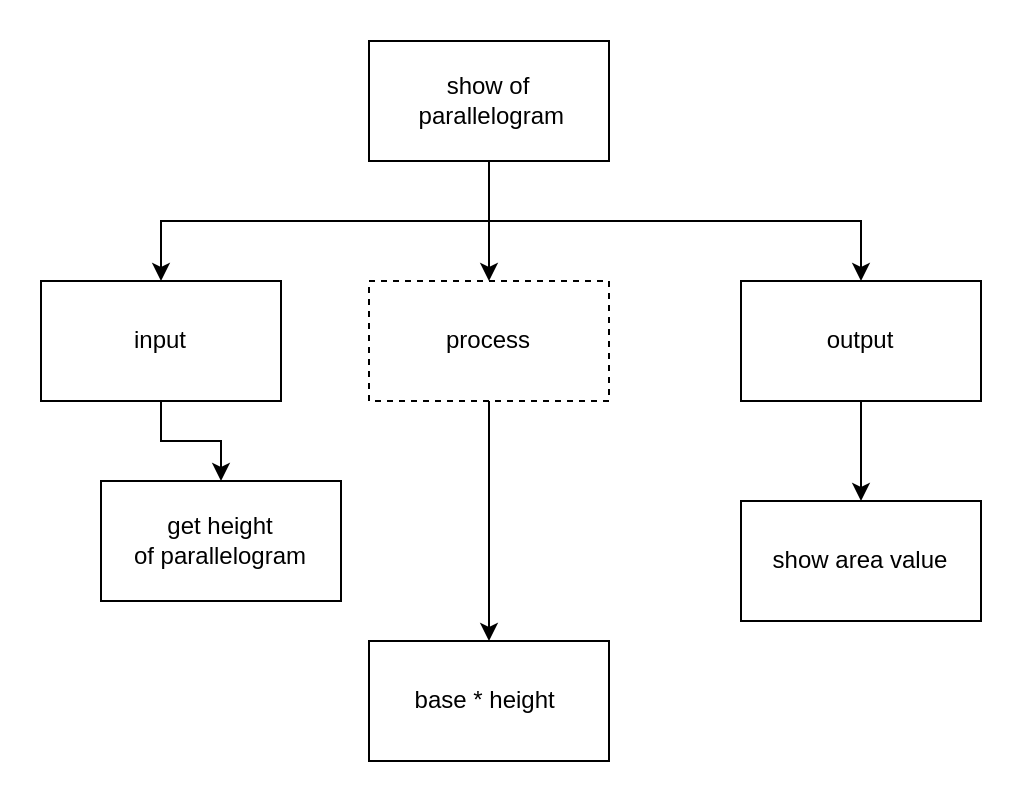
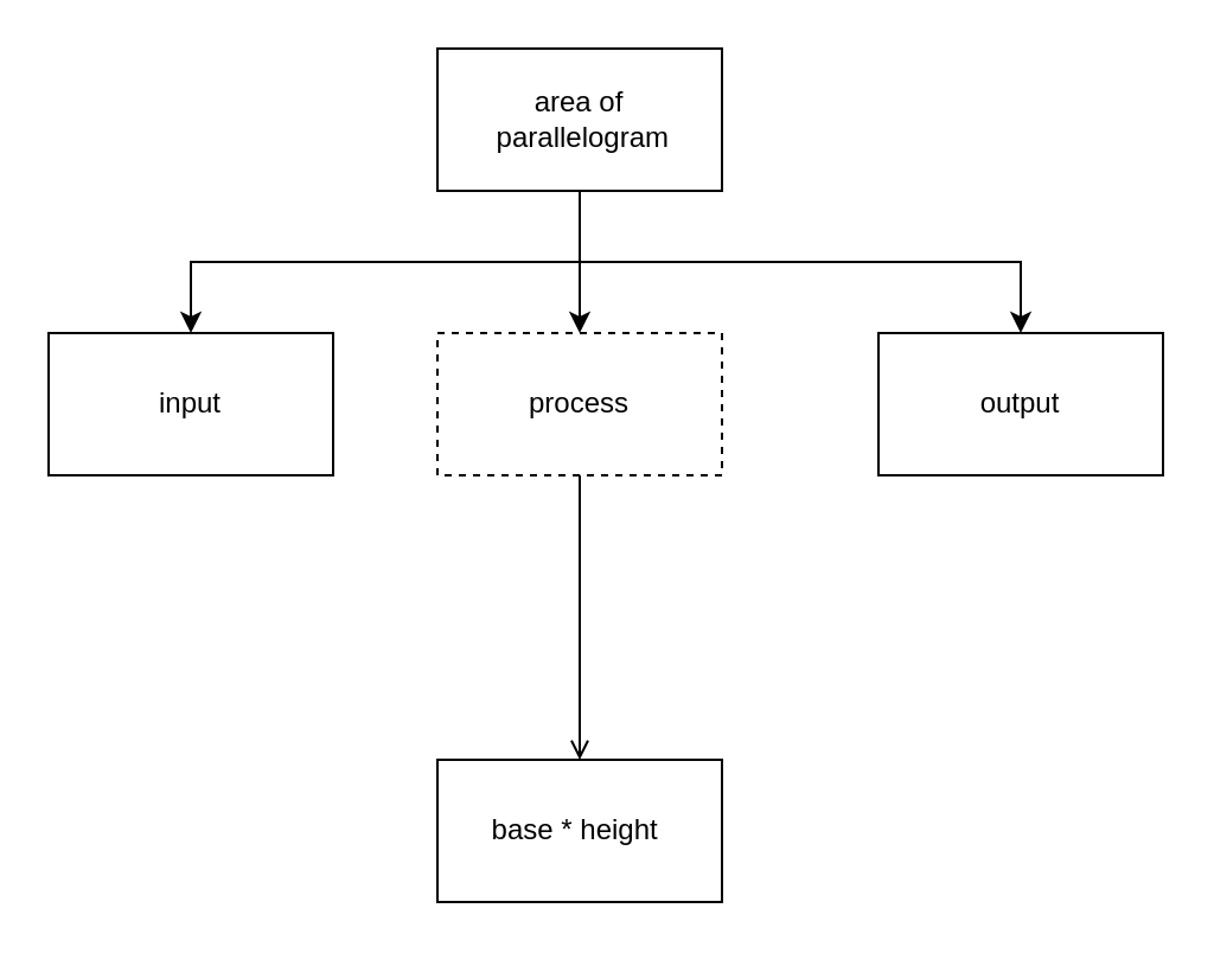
  <mxCell id="0" />
  <mxCell id="1" parent="0" />
  <mxCell id="2" style="edgeStyle=orthogonalEdgeStyle;rounded=0;html=1;" parent="1" source="5" target="11" edge="1"><mxGeometry relative="1" as="geometry"><Array as="points"><mxPoint x="244" y="110" /><mxPoint x="430" y="110" /></Array></mxGeometry></mxCell>
  <mxCell id="3" style="edgeStyle=orthogonalEdgeStyle;rounded=0;html=1;" parent="1" source="5" target="7" edge="1"><mxGeometry relative="1" as="geometry"><Array as="points"><mxPoint x="244" y="110" /><mxPoint x="80" y="110" /></Array></mxGeometry></mxCell>
  <mxCell id="4" style="edgeStyle=orthogonalEdgeStyle;rounded=0;html=1;" parent="1" source="5" target="9" edge="1"><mxGeometry relative="1" as="geometry" /></mxCell>
- <mxCell id="5" value="show of&lt;br&gt;&amp;nbsp;parallelogram" style="rounded=0;whiteSpace=wrap;html=1;" parent="1" vertex="1"><mxGeometry x="184" y="20" width="120" height="60" as="geometry" /></mxCell>
- <mxCell id="6" style="edgeStyle=orthogonalEdgeStyle;rounded=0;html=1;" parent="1" source="7" target="12" edge="1"><mxGeometry relative="1" as="geometry" /></mxCell>
+ <mxCell id="5" value="area of&lt;br&gt;&amp;nbsp;parallelogram" style="rounded=0;whiteSpace=wrap;html=1;" parent="1" vertex="1"><mxGeometry x="184" y="20" width="120" height="60" as="geometry" /></mxCell>
  <mxCell id="7" value="input" style="rounded=0;whiteSpace=wrap;html=1;" parent="1" vertex="1"><mxGeometry x="20" y="140" width="120" height="60" as="geometry" /></mxCell>
- <mxCell id="8" style="edgeStyle=orthogonalEdgeStyle;rounded=0;html=1;" parent="1" source="9" target="13" edge="1"><mxGeometry relative="1" as="geometry" /></mxCell>
+ <mxCell id="8" style="edgeStyle=orthogonalEdgeStyle;rounded=0;html=1;endArrow=open;" parent="1" source="9" target="13" edge="1"><mxGeometry relative="1" as="geometry" /></mxCell>
  <mxCell id="9" value="process" style="rounded=0;whiteSpace=wrap;html=1;dashed=1;" parent="1" vertex="1"><mxGeometry x="184" y="140" width="120" height="60" as="geometry" /></mxCell>
- <mxCell id="10" style="edgeStyle=orthogonalEdgeStyle;rounded=0;html=1;" parent="1" source="11" target="14" edge="1"><mxGeometry relative="1" as="geometry" /></mxCell>
  <mxCell id="11" value="output" style="rounded=0;whiteSpace=wrap;html=1;" parent="1" vertex="1"><mxGeometry x="370" y="140" width="120" height="60" as="geometry" /></mxCell>
- <mxCell id="12" value="get height of&amp;nbsp;parallelogram" style="rounded=0;whiteSpace=wrap;html=1;" parent="1" vertex="1"><mxGeometry x="50" y="240" width="120" height="60" as="geometry" /></mxCell>
  <mxCell id="13" value="base * height&amp;nbsp;" style="rounded=0;whiteSpace=wrap;html=1;" parent="1" vertex="1"><mxGeometry x="184" y="320" width="120" height="60" as="geometry" /></mxCell>
- <mxCell id="14" value="show area value" style="rounded=0;whiteSpace=wrap;html=1;" parent="1" vertex="1"><mxGeometry x="370" y="250" width="120" height="60" as="geometry" /></mxCell>
